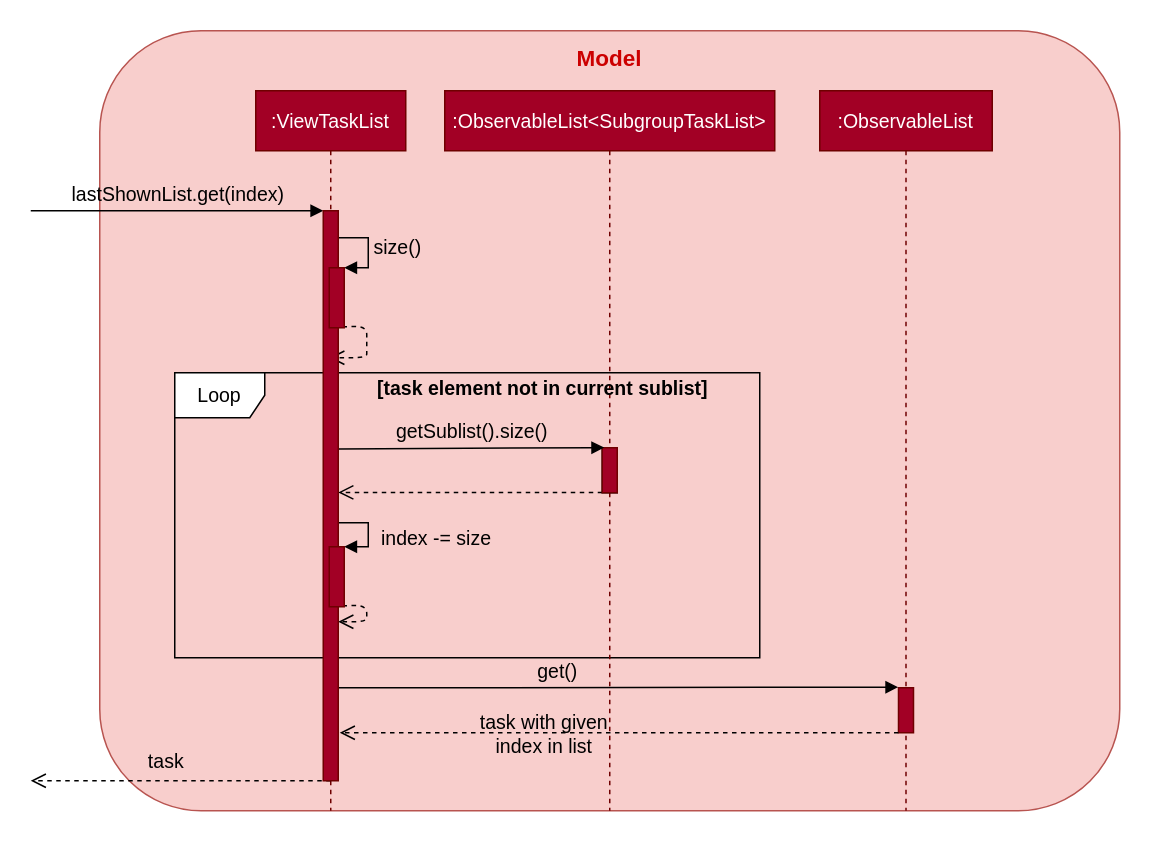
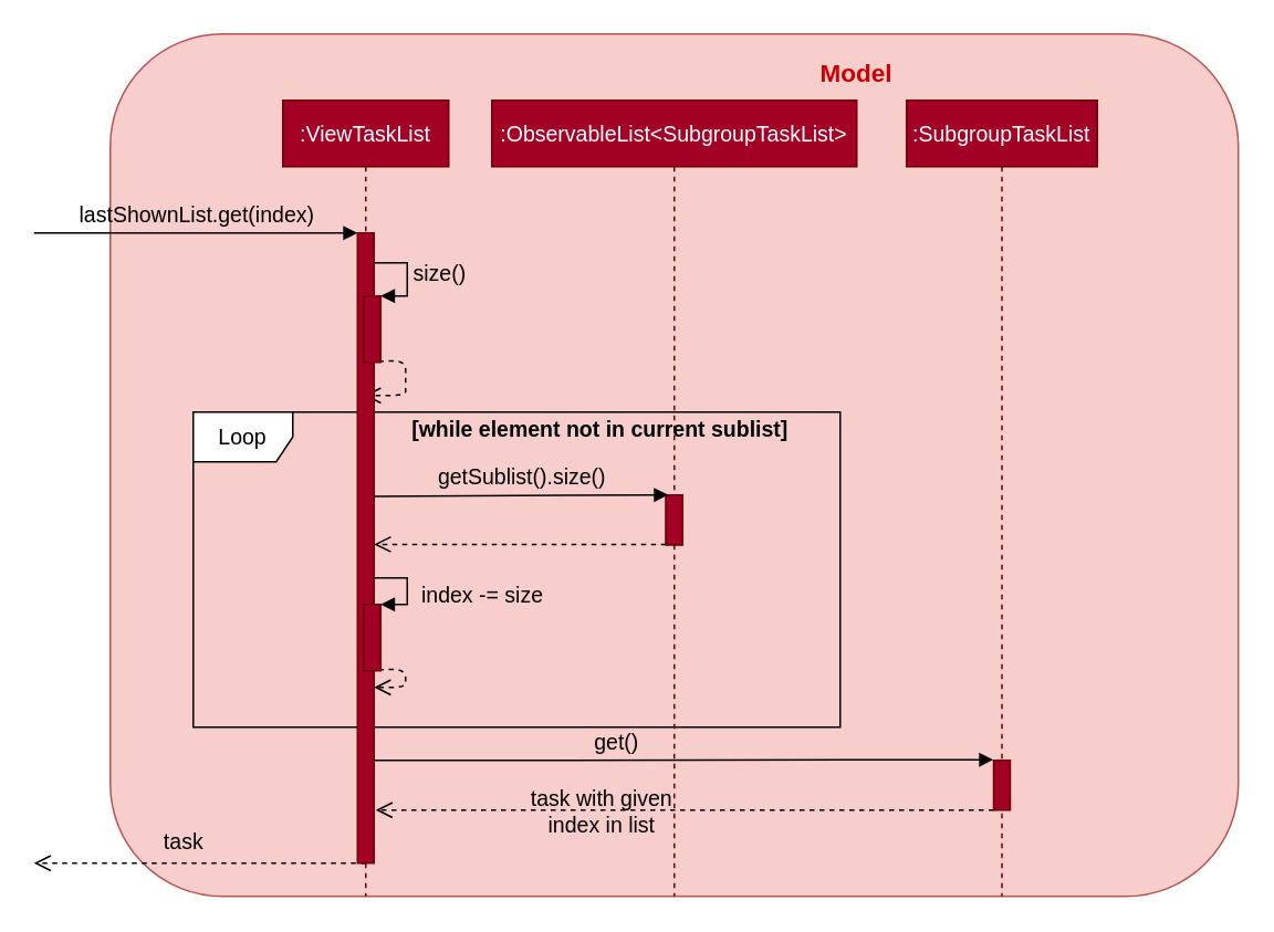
  <mxCell id="0" />
  <mxCell id="1" parent="0" />
  <mxCell id="2" value="" style="rounded=1;whiteSpace=wrap;html=1;fillColor=#f8cecc;strokeColor=#b85450;arcSize=13;" vertex="1" parent="1"><mxGeometry x="66" y="20" width="680" height="520" as="geometry" /></mxCell>
  <mxCell id="3" value="Loop" style="shape=umlFrame;whiteSpace=wrap;html=1;fontSize=13;fontColor=#000000;" parent="1" vertex="1"><mxGeometry x="116" y="248" width="390" height="190" as="geometry" /></mxCell>
  <mxCell id="4" value="index -= size" style="edgeStyle=orthogonalEdgeStyle;html=1;align=left;spacingLeft=2;endArrow=block;rounded=0;entryX=1;entryY=0;fillColor=#4D9900;fontSize=13;labelBackgroundColor=none;" parent="1" target="24" edge="1"><mxGeometry x="0.278" y="5" relative="1" as="geometry"><mxPoint x="220" y="344" as="sourcePoint" /><Array as="points"><mxPoint x="220" y="348" /><mxPoint x="245" y="348" /><mxPoint x="245" y="364" /></Array><mxPoint as="offset" /></mxGeometry></mxCell>
  <mxCell id="5" value="" style="html=1;verticalAlign=bottom;endArrow=open;dashed=1;endSize=8;fillColor=#4D9900;exitX=0.883;exitY=0.983;exitDx=0;exitDy=0;exitPerimeter=0;fontSize=13;" parent="1" source="24" target="22" edge="1"><mxGeometry x="-0.3" y="-20" relative="1" as="geometry"><mxPoint x="299" y="424" as="sourcePoint" /><mxPoint x="219" y="424" as="targetPoint" /><Array as="points"><mxPoint x="244" y="403" /><mxPoint x="244" y="414" /></Array><mxPoint x="40" as="offset" /></mxGeometry></mxCell>
  <mxCell id="6" value=":ViewTaskList" style="shape=umlLifeline;perimeter=lifelinePerimeter;whiteSpace=wrap;html=1;container=1;collapsible=0;recursiveResize=0;outlineConnect=0;shadow=0;fillColor=#a20025;fontSize=13;fontColor=#ffffff;strokeColor=#6F0000;" parent="1" vertex="1"><mxGeometry x="170" y="60" width="100" height="480" as="geometry" /></mxCell>
  <mxCell id="7" value="lastShownList.get(index)" style="html=1;verticalAlign=bottom;endArrow=block;fillColor=#4D9900;fontSize=13;labelBackgroundColor=none;" parent="1" edge="1"><mxGeometry width="80" relative="1" as="geometry"><mxPoint x="20" y="140" as="sourcePoint" /><mxPoint x="215" y="140" as="targetPoint" /></mxGeometry></mxCell>
  <mxCell id="8" value="size()" style="edgeStyle=orthogonalEdgeStyle;html=1;align=left;spacingLeft=2;endArrow=block;rounded=0;entryX=1;entryY=0;fillColor=#4D9900;fontSize=13;labelBackgroundColor=none;" parent="1" target="23" edge="1"><mxGeometry relative="1" as="geometry"><mxPoint x="220" y="158" as="sourcePoint" /><Array as="points"><mxPoint x="245" y="158" /><mxPoint x="245" y="178" /></Array></mxGeometry></mxCell>
  <mxCell id="9" value="" style="html=1;verticalAlign=bottom;endArrow=open;dashed=1;endSize=8;fillColor=#4D9900;exitX=0.883;exitY=0.983;exitDx=0;exitDy=0;exitPerimeter=0;fontSize=13;" parent="1" source="23" edge="1"><mxGeometry x="-0.3" y="-20" relative="1" as="geometry"><mxPoint x="299" y="238" as="sourcePoint" /><mxPoint x="219" y="238" as="targetPoint" /><Array as="points"><mxPoint x="244" y="217" /><mxPoint x="244" y="228" /><mxPoint x="244" y="238" /><mxPoint x="244" y="238" /></Array><mxPoint x="40" as="offset" /></mxGeometry></mxCell>
  <mxCell id="10" value=":ObservableList&amp;lt;SubgroupTaskList&amp;gt;" style="shape=umlLifeline;perimeter=lifelinePerimeter;whiteSpace=wrap;html=1;container=1;collapsible=0;recursiveResize=0;outlineConnect=0;shadow=0;fillColor=#a20025;fontSize=13;fontColor=#ffffff;strokeColor=#6F0000;" parent="1" vertex="1"><mxGeometry x="296" y="60" width="220" height="480" as="geometry" /></mxCell>
  <mxCell id="11" value="task" style="html=1;verticalAlign=bottom;endArrow=open;dashed=1;endSize=8;fillColor=#4D9900;fontSize=13;labelBackgroundColor=none;" parent="1" edge="1"><mxGeometry x="0.1" y="-2" relative="1" as="geometry"><mxPoint x="220" y="520" as="sourcePoint" /><mxPoint x="20" y="520" as="targetPoint" /><mxPoint as="offset" /></mxGeometry></mxCell>
  <mxCell id="12" value="" style="html=1;points=[];perimeter=orthogonalPerimeter;shadow=0;fillColor=#6666FF;fontSize=13;" parent="1" vertex="1"><mxGeometry x="401" y="298" width="10" height="30" as="geometry" /></mxCell>
  <mxCell id="13" value="" style="html=1;verticalAlign=bottom;endArrow=open;dashed=1;endSize=8;fillColor=#4D9900;fontSize=13;exitX=0;exitY=0.993;exitDx=0;exitDy=0;exitPerimeter=0;" parent="1" source="12" target="22" edge="1"><mxGeometry relative="1" as="geometry"><mxPoint x="442" y="428" as="sourcePoint" /><mxPoint x="281" y="428.083" as="targetPoint" /></mxGeometry></mxCell>
- <mxCell id="14" value="[task element not in current sublist]" style="text;html=1;align=center;verticalAlign=middle;resizable=0;points=[];autosize=1;fontSize=13;fontColor=#000000;fontStyle=1" parent="1" vertex="1"><mxGeometry x="236" y="248" width="250" height="20" as="geometry" /></mxCell>
- <mxCell id="15" value=":ObservableList" style="shape=umlLifeline;perimeter=lifelinePerimeter;whiteSpace=wrap;html=1;container=1;collapsible=0;recursiveResize=0;outlineConnect=0;shadow=0;fillColor=#a20025;fontSize=13;fontColor=#ffffff;strokeColor=#6F0000;" parent="1" vertex="1"><mxGeometry x="546" y="60" width="115" height="480" as="geometry" /></mxCell>
+ <mxCell id="14" value="[while element not in current sublist]" style="text;html=1;align=center;verticalAlign=middle;resizable=0;points=[];autosize=1;fontSize=13;fontColor=#000000;fontStyle=1" parent="1" vertex="1"><mxGeometry x="236" y="248" width="250" height="20" as="geometry" /></mxCell>
+ <mxCell id="15" value=":SubgroupTaskList" style="shape=umlLifeline;perimeter=lifelinePerimeter;whiteSpace=wrap;html=1;container=1;collapsible=0;recursiveResize=0;outlineConnect=0;shadow=0;fillColor=#a20025;fontSize=13;fontColor=#ffffff;strokeColor=#6F0000;" parent="1" vertex="1"><mxGeometry x="546" y="60" width="115" height="480" as="geometry" /></mxCell>
  <mxCell id="16" value="" style="html=1;points=[];perimeter=orthogonalPerimeter;shadow=0;fillColor=#a20025;fontSize=13;strokeColor=#6F0000;fontColor=#ffffff;" parent="15" vertex="1"><mxGeometry x="52.5" y="398" width="10" height="30" as="geometry" /></mxCell>
  <mxCell id="17" value="get()" style="html=1;verticalAlign=bottom;endArrow=block;fillColor=#4D9900;fontSize=13;entryX=-0.019;entryY=-0.013;entryDx=0;entryDy=0;entryPerimeter=0;exitX=1;exitY=0.837;exitDx=0;exitDy=0;exitPerimeter=0;labelBackgroundColor=none;" parent="1" source="22" target="16" edge="1"><mxGeometry x="-0.22" width="80" relative="1" as="geometry"><mxPoint x="280.21" y="458.09" as="sourcePoint" /><mxPoint x="696" y="458" as="targetPoint" /><mxPoint as="offset" /></mxGeometry></mxCell>
  <mxCell id="18" value="" style="html=1;verticalAlign=bottom;endArrow=open;dashed=1;endSize=8;fillColor=#4D9900;fontSize=13;" parent="1" source="16" edge="1"><mxGeometry relative="1" as="geometry"><mxPoint x="586" y="488" as="sourcePoint" /><mxPoint x="226" y="488" as="targetPoint" /></mxGeometry></mxCell>
  <mxCell id="19" value="&lt;div&gt;task with given &lt;br&gt;&lt;/div&gt;&lt;div&gt;index in list&lt;/div&gt;" style="text;html=1;align=center;verticalAlign=middle;resizable=0;points=[];fontSize=13;fontColor=#000000;" parent="18" vertex="1" connectable="0"><mxGeometry x="-0.585" y="1" relative="1" as="geometry"><mxPoint x="-160" y="-1" as="offset" /></mxGeometry></mxCell>
  <mxCell id="20" value="" style="html=1;points=[];perimeter=orthogonalPerimeter;shadow=0;fillColor=#a20025;fontSize=13;strokeColor=#6F0000;fontColor=#ffffff;" parent="1" vertex="1"><mxGeometry x="401" y="298" width="10" height="30" as="geometry" /></mxCell>
  <mxCell id="21" value="getSublist().size()" style="html=1;verticalAlign=bottom;endArrow=block;fillColor=#4D9900;fontSize=13;entryX=0.129;entryY=-0.003;entryDx=0;entryDy=0;entryPerimeter=0;exitX=1.006;exitY=0.418;exitDx=0;exitDy=0;exitPerimeter=0;labelBackgroundColor=none;" parent="1" source="22" target="12" edge="1"><mxGeometry width="80" relative="1" as="geometry"><mxPoint x="281.5" y="298" as="sourcePoint" /><mxPoint x="456" y="298" as="targetPoint" /></mxGeometry></mxCell>
  <mxCell id="22" value="" style="html=1;points=[];perimeter=orthogonalPerimeter;shadow=0;fillColor=#a20025;fontSize=13;strokeColor=#6F0000;fontColor=#ffffff;" parent="1" vertex="1"><mxGeometry x="215" y="140" width="10" height="380" as="geometry" /></mxCell>
  <mxCell id="23" value="" style="html=1;points=[];perimeter=orthogonalPerimeter;shadow=0;fillColor=#a20025;fontSize=13;strokeColor=#6F0000;fontColor=#ffffff;" parent="1" vertex="1"><mxGeometry x="219" y="178" width="10" height="40" as="geometry" /></mxCell>
  <mxCell id="24" value="" style="html=1;points=[];perimeter=orthogonalPerimeter;shadow=0;fillColor=#a20025;fontSize=13;strokeColor=#6F0000;fontColor=#ffffff;" parent="1" vertex="1"><mxGeometry x="219" y="364" width="10" height="40" as="geometry" /></mxCell>
- <mxCell id="25" value="&lt;font style=&quot;font-size: 15px&quot; color=&quot;#cc0000&quot;&gt;&lt;b&gt;Model&lt;/b&gt;&lt;/font&gt;" style="text;html=1;strokeColor=none;fillColor=none;align=center;verticalAlign=middle;whiteSpace=wrap;rounded=0;" vertex="1" parent="1"><mxGeometry x="386" y="28" width="40" height="20" as="geometry" /></mxCell>
+ <mxCell id="25" value="&lt;font style=&quot;font-size: 15px&quot; color=&quot;#cc0000&quot;&gt;&lt;b&gt;Model&lt;/b&gt;&lt;/font&gt;" style="text;html=1;strokeColor=none;fillColor=none;align=center;verticalAlign=middle;whiteSpace=wrap;rounded=0;" vertex="1" parent="1"><mxGeometry x="496" y="33" width="40" height="20" as="geometry" /></mxCell>
